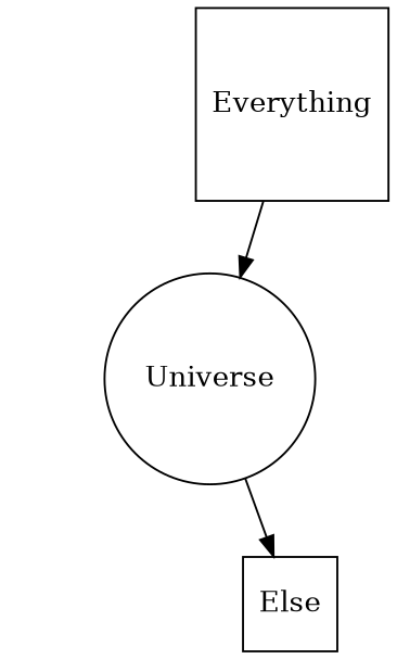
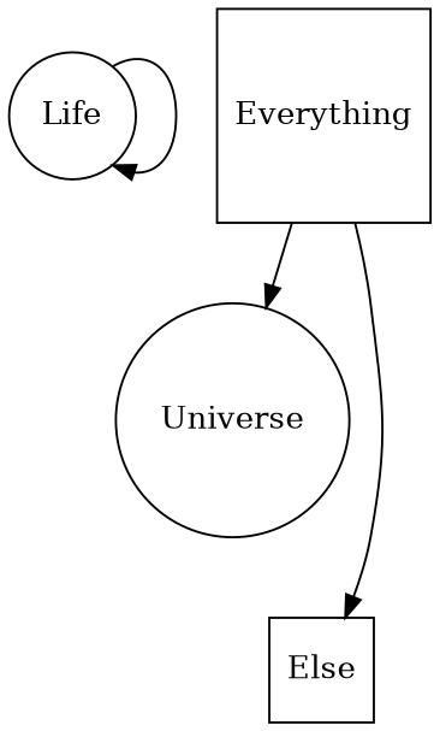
  digraph {
    node [shape=circle]
+   Life
    Everything [shape=square]
    Universe
    Else [shape=square]
+   Life -> Life
    Everything -> Universe
-   Universe -> Else
+   Everything -> Else
  }
